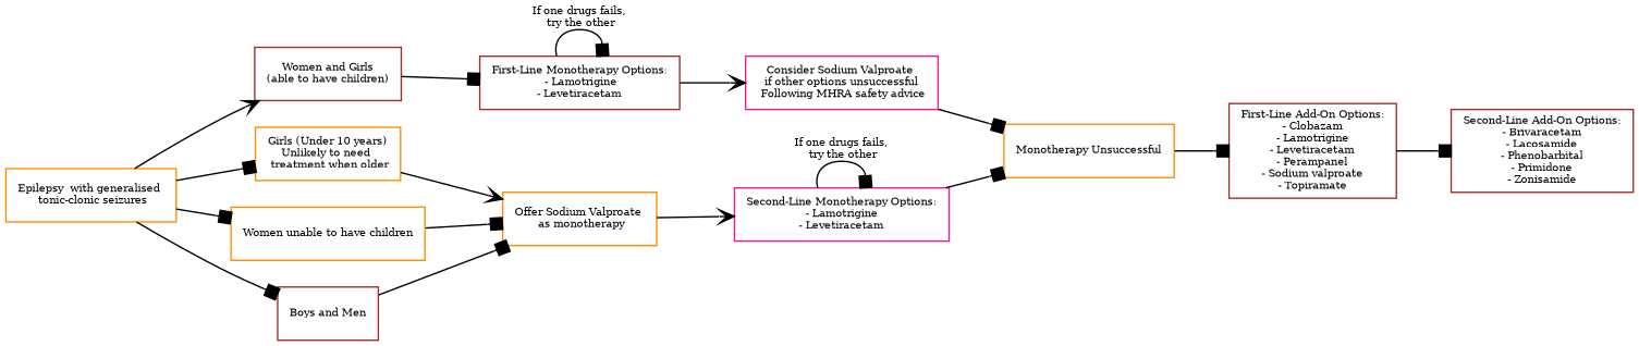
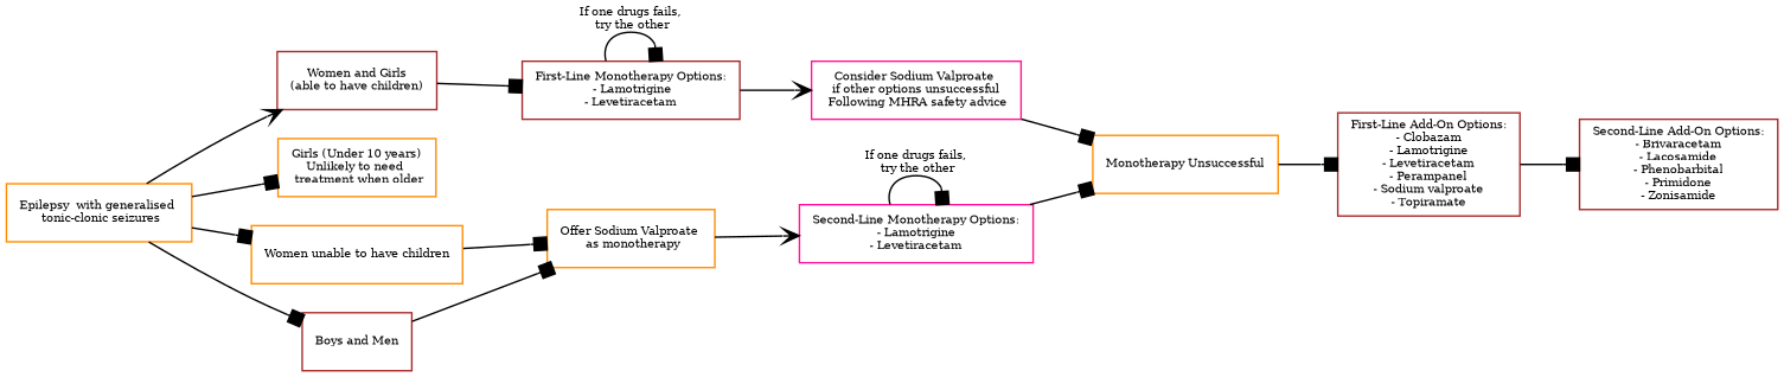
  digraph {
    rankdir=LR
    node [color=brown fontsize=7 shape=rect]
    edge [arrowhead=box]
    n1 [label="Women and Girls\n(able to have children)"]
    n2 [color=darkorange label="Girls (Under 10 years)\nUnlikely to need \n treatment when older"]
    n3 [color=darkorange label="Women unable to have children"]
    n4 [label="Boys and Men"]
    n5 [label="First-Line Monotherapy Options:\n - Lamotrigine\n- Levetiracetam"]
    n6 [color=darkorange label="Offer Sodium Valproate \n as monotherapy"]
    n7 [color=darkorange label="Epilepsy  with generalised \n tonic-clonic seizures"]
    n8 [color=deeppink label="Consider Sodium Valproate \n if other options unsuccessful \n Following MHRA safety advice"]
    n9 [color=deeppink label="Second-Line Monotherapy Options:\n- Lamotrigine\n- Levetiracetam"]
    n10 [color=darkorange label="Monotherapy Unsuccessful"]
    n11 [label="First-Line Add-On Options:\n- Clobazam\n- Lamotrigine\n- Levetiracetam\n- Perampanel\n- Sodium valproate\n- Topiramate"]
    n12 [label="Second-Line Add-On Options:\n- Brivaracetam\n- Lacosamide\n- Phenobarbital\n- Primidone\n- Zonisamide"]
    subgraph sub_1 {
      rank=same
      n1
      n2
      n3
      n4
    }
    n1 -> n5
-   n2 -> n6 [arrowhead=vee]
    n3 -> n6
    n4 -> n6
    n5 -> n5 [fontsize=7 label="If one drugs fails,\n try the other"]
    n5 -> n8 [arrowhead=vee]
    n6 -> n9 [arrowhead=vee]
    n7 -> n1 [arrowhead=vee]
    n7 -> n2
    n7 -> n3
    n7 -> n4
    n8 -> n10
    n9 -> n9 [fontsize=7 label="If one drugs fails,\n try the other"]
    n9 -> n10
    n10 -> n11
    n11 -> n12
  }
